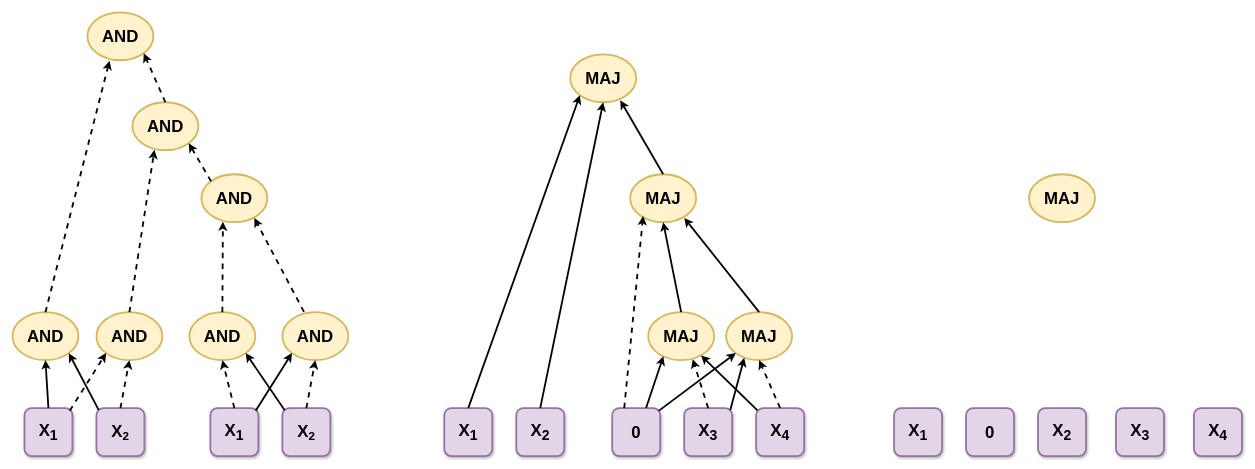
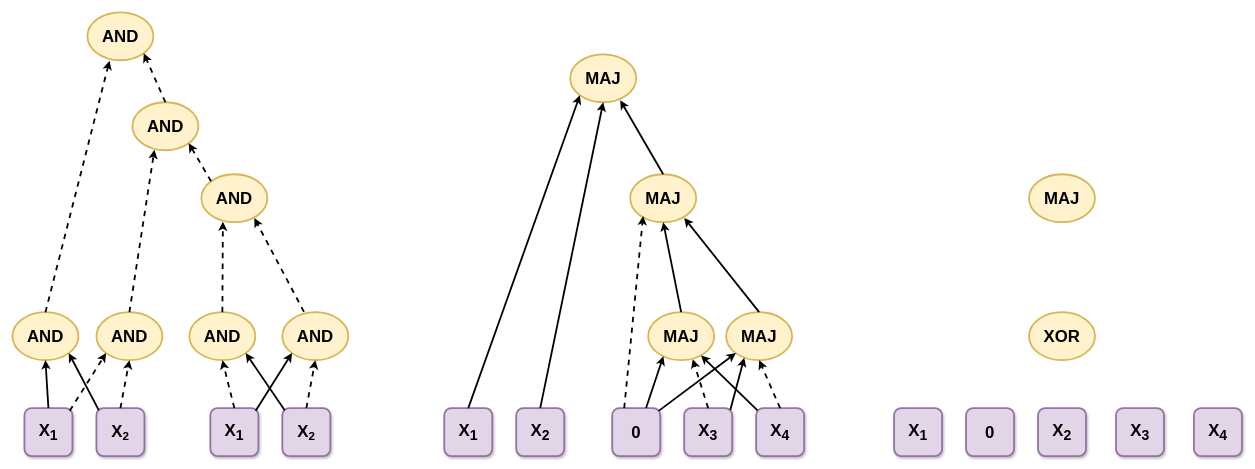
  <mxCell id="0" />
  <mxCell id="1" parent="0" />
  <mxCell id="2" value="&lt;font style=&quot;font-size: 28px;&quot;&gt;&lt;b&gt;X&lt;sub&gt;1&lt;/sub&gt;&lt;/b&gt;&lt;/font&gt;" style="rounded=1;whiteSpace=wrap;html=1;fillColor=#e1d5e7;strokeColor=#9673a6;shadow=1;strokeWidth=3;" vertex="1" parent="1"><mxGeometry x="40" y="680" width="80" height="80" as="geometry" /></mxCell>
  <mxCell id="3" value="&lt;font style=&quot;&quot;&gt;&lt;b style=&quot;&quot;&gt;&lt;span style=&quot;font-size: 28px;&quot;&gt;X&lt;/span&gt;&lt;span style=&quot;font-size: 23.333px;&quot;&gt;&lt;sub&gt;2&lt;/sub&gt;&lt;/span&gt;&lt;/b&gt;&lt;/font&gt;" style="rounded=1;whiteSpace=wrap;html=1;fillColor=#e1d5e7;strokeColor=#9673a6;shadow=1;strokeWidth=3;" vertex="1" parent="1"><mxGeometry x="160" y="680" width="80" height="80" as="geometry" /></mxCell>
  <mxCell id="4" value="&lt;font style=&quot;font-size: 28px;&quot;&gt;&lt;b&gt;X&lt;sub&gt;1&lt;/sub&gt;&lt;/b&gt;&lt;/font&gt;" style="rounded=1;whiteSpace=wrap;html=1;fillColor=#e1d5e7;strokeColor=#9673a6;shadow=1;strokeWidth=3;" vertex="1" parent="1"><mxGeometry x="740" y="680" width="80" height="80" as="geometry" /></mxCell>
  <mxCell id="5" value="&lt;font style=&quot;font-size: 28px;&quot;&gt;&lt;b&gt;X&lt;sub&gt;2&lt;/sub&gt;&lt;/b&gt;&lt;/font&gt;" style="rounded=1;whiteSpace=wrap;html=1;fillColor=#e1d5e7;strokeColor=#9673a6;shadow=1;strokeWidth=3;" vertex="1" parent="1"><mxGeometry x="860" y="680" width="80" height="80" as="geometry" /></mxCell>
  <mxCell id="6" value="&lt;font style=&quot;font-size: 28px;&quot;&gt;&lt;b&gt;X&lt;sub&gt;3&lt;/sub&gt;&lt;/b&gt;&lt;/font&gt;" style="rounded=1;whiteSpace=wrap;html=1;fillColor=#e1d5e7;strokeColor=#9673a6;shadow=1;strokeWidth=3;" vertex="1" parent="1"><mxGeometry x="1140" y="680" width="80" height="80" as="geometry" /></mxCell>
  <mxCell id="7" value="&lt;font style=&quot;font-size: 28px;&quot;&gt;&lt;b&gt;X&lt;sub&gt;4&lt;/sub&gt;&lt;/b&gt;&lt;/font&gt;" style="rounded=1;whiteSpace=wrap;html=1;fillColor=#e1d5e7;strokeColor=#9673a6;shadow=1;strokeWidth=3;" vertex="1" parent="1"><mxGeometry x="1260" y="680" width="80" height="80" as="geometry" /></mxCell>
  <mxCell id="8" value="&lt;font style=&quot;font-size: 28px;&quot;&gt;&lt;b&gt;X&lt;sub&gt;1&lt;/sub&gt;&lt;/b&gt;&lt;/font&gt;" style="rounded=1;whiteSpace=wrap;html=1;fillColor=#e1d5e7;strokeColor=#9673a6;shadow=1;strokeWidth=3;" vertex="1" parent="1"><mxGeometry x="1490" y="680" width="80" height="80" as="geometry" /></mxCell>
  <mxCell id="9" value="&lt;font style=&quot;font-size: 28px;&quot;&gt;&lt;b&gt;X&lt;sub&gt;2&lt;/sub&gt;&lt;/b&gt;&lt;/font&gt;" style="rounded=1;whiteSpace=wrap;html=1;fillColor=#e1d5e7;strokeColor=#9673a6;shadow=1;strokeWidth=3;" vertex="1" parent="1"><mxGeometry x="1730" y="680" width="80" height="80" as="geometry" /></mxCell>
  <mxCell id="10" value="&lt;font style=&quot;font-size: 28px;&quot;&gt;&lt;b&gt;X&lt;sub&gt;3&lt;/sub&gt;&lt;/b&gt;&lt;/font&gt;" style="rounded=1;whiteSpace=wrap;html=1;fillColor=#e1d5e7;strokeColor=#9673a6;shadow=1;strokeWidth=3;" vertex="1" parent="1"><mxGeometry x="1860" y="680" width="80" height="80" as="geometry" /></mxCell>
  <mxCell id="11" value="&lt;font style=&quot;font-size: 28px;&quot;&gt;&lt;b&gt;X&lt;sub&gt;4&lt;/sub&gt;&lt;/b&gt;&lt;/font&gt;" style="rounded=1;whiteSpace=wrap;html=1;fillColor=#e1d5e7;strokeColor=#9673a6;shadow=1;strokeWidth=3;" vertex="1" parent="1"><mxGeometry x="1990" y="680" width="80" height="80" as="geometry" /></mxCell>
  <mxCell id="12" value="&lt;span style=&quot;font-size: 28px;&quot;&gt;&lt;b&gt;0&lt;/b&gt;&lt;/span&gt;" style="rounded=1;whiteSpace=wrap;html=1;fillColor=#e1d5e7;strokeColor=#9673a6;shadow=1;strokeWidth=3;" vertex="1" parent="1"><mxGeometry x="1020" y="680" width="80" height="80" as="geometry" /></mxCell>
  <mxCell id="13" value="&lt;font style=&quot;font-size: 28px;&quot;&gt;&lt;b&gt;AND&lt;/b&gt;&lt;/font&gt;" style="ellipse;whiteSpace=wrap;html=1;fillColor=#fff2cc;strokeColor=#d6b656;strokeWidth=3;" vertex="1" parent="1"><mxGeometry x="20" y="520" width="110" height="80" as="geometry" /></mxCell>
  <mxCell id="14" value="&lt;font style=&quot;font-size: 28px;&quot;&gt;&lt;b&gt;AND&lt;/b&gt;&lt;/font&gt;" style="ellipse;whiteSpace=wrap;html=1;fillColor=#fff2cc;strokeColor=#d6b656;strokeWidth=3;" vertex="1" parent="1"><mxGeometry x="160" y="520" width="110" height="80" as="geometry" /></mxCell>
  <mxCell id="15" value="&lt;font style=&quot;font-size: 28px;&quot;&gt;&lt;b&gt;AND&lt;/b&gt;&lt;/font&gt;" style="ellipse;whiteSpace=wrap;html=1;fillColor=#fff2cc;strokeColor=#d6b656;strokeWidth=3;" vertex="1" parent="1"><mxGeometry x="335" y="290" width="110" height="80" as="geometry" /></mxCell>
  <mxCell id="16" value="&lt;font style=&quot;font-size: 28px;&quot;&gt;&lt;b&gt;AND&lt;/b&gt;&lt;/font&gt;" style="ellipse;whiteSpace=wrap;html=1;fillColor=#fff2cc;strokeColor=#d6b656;strokeWidth=3;" vertex="1" parent="1"><mxGeometry x="220" y="170" width="110" height="80" as="geometry" /></mxCell>
  <mxCell id="17" value="&lt;font style=&quot;font-size: 28px;&quot;&gt;&lt;b&gt;AND&lt;/b&gt;&lt;/font&gt;" style="ellipse;whiteSpace=wrap;html=1;fillColor=#fff2cc;strokeColor=#d6b656;strokeWidth=3;" vertex="1" parent="1"><mxGeometry x="145" width="110" height="80" as="geometry" y="20" /></mxCell>
  <mxCell id="18" value="" style="endArrow=classic;html=1;rounded=0;strokeWidth=3;exitX=0.5;exitY=0;exitDx=0;exitDy=0;entryX=0.5;entryY=1;entryDx=0;entryDy=0;" edge="1" parent="1" source="2" target="13"><mxGeometry width="50" height="50" relative="1" as="geometry"><mxPoint x="430" y="610" as="sourcePoint" /><mxPoint x="480" y="560" as="targetPoint" /></mxGeometry></mxCell>
  <mxCell id="19" value="" style="endArrow=classic;html=1;rounded=0;strokeWidth=3;exitX=0.944;exitY=0.054;exitDx=0;exitDy=0;entryX=0;entryY=1;entryDx=0;entryDy=0;exitPerimeter=0;dashed=1;" edge="1" parent="1" source="2" target="14"><mxGeometry width="50" height="50" relative="1" as="geometry"><mxPoint x="90" y="690" as="sourcePoint" /><mxPoint x="55" y="610" as="targetPoint" /></mxGeometry></mxCell>
  <mxCell id="20" value="" style="endArrow=classic;html=1;rounded=0;strokeWidth=3;exitX=0.5;exitY=0;exitDx=0;exitDy=0;entryX=0.5;entryY=1;entryDx=0;entryDy=0;dashed=1;" edge="1" parent="1" source="3" target="14"><mxGeometry width="50" height="50" relative="1" as="geometry"><mxPoint x="90" y="690" as="sourcePoint" /><mxPoint x="55" y="610" as="targetPoint" /></mxGeometry></mxCell>
  <mxCell id="21" value="" style="endArrow=classic;html=1;rounded=0;strokeWidth=3;exitX=0.049;exitY=0.042;exitDx=0;exitDy=0;entryX=1;entryY=1;entryDx=0;entryDy=0;exitPerimeter=0;" edge="1" parent="1" source="3" target="13"><mxGeometry width="50" height="50" relative="1" as="geometry"><mxPoint x="210" y="690" as="sourcePoint" /><mxPoint x="235" y="610" as="targetPoint" /></mxGeometry></mxCell>
  <mxCell id="22" value="&lt;font style=&quot;font-size: 28px;&quot;&gt;&lt;b&gt;X&lt;sub&gt;1&lt;/sub&gt;&lt;/b&gt;&lt;/font&gt;" style="rounded=1;whiteSpace=wrap;html=1;fillColor=#e1d5e7;strokeColor=#9673a6;shadow=1;strokeWidth=3;" vertex="1" parent="1"><mxGeometry x="350" y="680" width="80" height="80" as="geometry" /></mxCell>
  <mxCell id="23" value="&lt;font style=&quot;&quot;&gt;&lt;b style=&quot;&quot;&gt;&lt;span style=&quot;font-size: 28px;&quot;&gt;X&lt;/span&gt;&lt;span style=&quot;font-size: 23.333px;&quot;&gt;&lt;sub&gt;2&lt;/sub&gt;&lt;/span&gt;&lt;/b&gt;&lt;/font&gt;" style="rounded=1;whiteSpace=wrap;html=1;fillColor=#e1d5e7;strokeColor=#9673a6;shadow=1;strokeWidth=3;" vertex="1" parent="1"><mxGeometry x="470" y="680" width="80" height="80" as="geometry" /></mxCell>
  <mxCell id="24" value="&lt;font style=&quot;font-size: 28px;&quot;&gt;&lt;b&gt;AND&lt;/b&gt;&lt;/font&gt;" style="ellipse;whiteSpace=wrap;html=1;fillColor=#fff2cc;strokeColor=#d6b656;strokeWidth=3;" vertex="1" parent="1"><mxGeometry x="315" y="520" width="110" height="80" as="geometry" /></mxCell>
  <mxCell id="25" value="&lt;font style=&quot;font-size: 28px;&quot;&gt;&lt;b&gt;AND&lt;/b&gt;&lt;/font&gt;" style="ellipse;whiteSpace=wrap;html=1;fillColor=#fff2cc;strokeColor=#d6b656;strokeWidth=3;" vertex="1" parent="1"><mxGeometry x="470" y="520" width="110" height="80" as="geometry" /></mxCell>
  <mxCell id="26" value="" style="endArrow=classic;html=1;rounded=0;strokeWidth=3;exitX=0.5;exitY=0;exitDx=0;exitDy=0;entryX=0.5;entryY=1;entryDx=0;entryDy=0;dashed=1;" edge="1" parent="1" source="22" target="24"><mxGeometry width="50" height="50" relative="1" as="geometry"><mxPoint x="740" y="610" as="sourcePoint" /><mxPoint x="790" y="560" as="targetPoint" /></mxGeometry></mxCell>
  <mxCell id="27" value="" style="endArrow=classic;html=1;rounded=0;strokeWidth=3;exitX=0.944;exitY=0.054;exitDx=0;exitDy=0;entryX=0;entryY=1;entryDx=0;entryDy=0;exitPerimeter=0;" edge="1" parent="1" source="22" target="25"><mxGeometry width="50" height="50" relative="1" as="geometry"><mxPoint x="400" y="690" as="sourcePoint" /><mxPoint x="365" y="610" as="targetPoint" /></mxGeometry></mxCell>
  <mxCell id="28" value="" style="endArrow=classic;html=1;rounded=0;strokeWidth=3;exitX=0.5;exitY=0;exitDx=0;exitDy=0;entryX=0.5;entryY=1;entryDx=0;entryDy=0;dashed=1;" edge="1" parent="1" source="23" target="25"><mxGeometry width="50" height="50" relative="1" as="geometry"><mxPoint x="400" y="690" as="sourcePoint" /><mxPoint x="365" y="610" as="targetPoint" /></mxGeometry></mxCell>
  <mxCell id="29" value="" style="endArrow=classic;html=1;rounded=0;strokeWidth=3;exitX=0.049;exitY=0.042;exitDx=0;exitDy=0;entryX=1;entryY=1;entryDx=0;entryDy=0;exitPerimeter=0;" edge="1" parent="1" source="23" target="24"><mxGeometry width="50" height="50" relative="1" as="geometry"><mxPoint x="520" y="690" as="sourcePoint" /><mxPoint x="545" y="610" as="targetPoint" /></mxGeometry></mxCell>
  <mxCell id="30" value="" style="endArrow=classic;html=1;rounded=0;strokeWidth=3;exitX=0.328;exitY=-0.007;exitDx=0;exitDy=0;entryX=0.802;entryY=0.914;entryDx=0;entryDy=0;dashed=1;entryPerimeter=0;exitPerimeter=0;" edge="1" parent="1" source="25" target="15"><mxGeometry width="50" height="50" relative="1" as="geometry"><mxPoint x="210" y="690" as="sourcePoint" /><mxPoint x="235" y="610" as="targetPoint" /></mxGeometry></mxCell>
  <mxCell id="31" value="" style="endArrow=classic;html=1;rounded=0;strokeWidth=3;exitX=0.5;exitY=0;exitDx=0;exitDy=0;entryX=0.326;entryY=0.989;entryDx=0;entryDy=0;dashed=1;entryPerimeter=0;" edge="1" parent="1" source="24" target="15"><mxGeometry width="50" height="50" relative="1" as="geometry"><mxPoint x="566" y="529" as="sourcePoint" /><mxPoint x="478" y="373" as="targetPoint" /></mxGeometry></mxCell>
  <mxCell id="32" value="" style="endArrow=classic;html=1;rounded=0;strokeWidth=3;exitX=0.5;exitY=0;exitDx=0;exitDy=0;entryX=0.334;entryY=0.989;entryDx=0;entryDy=0;dashed=1;entryPerimeter=0;" edge="1" parent="1" source="14" target="16"><mxGeometry width="50" height="50" relative="1" as="geometry"><mxPoint x="405" y="530" as="sourcePoint" /><mxPoint x="426" y="379" as="targetPoint" /></mxGeometry></mxCell>
  <mxCell id="33" value="" style="endArrow=classic;html=1;rounded=0;strokeWidth=3;exitX=0.5;exitY=0;exitDx=0;exitDy=0;entryX=0.335;entryY=1.01;entryDx=0;entryDy=0;dashed=1;entryPerimeter=0;" edge="1" parent="1" source="13" target="17"><mxGeometry width="50" height="50" relative="1" as="geometry"><mxPoint x="415" y="540" as="sourcePoint" /><mxPoint x="436" y="389" as="targetPoint" /></mxGeometry></mxCell>
  <mxCell id="34" value="" style="endArrow=classic;html=1;rounded=0;strokeWidth=3;entryX=1;entryY=1;entryDx=0;entryDy=0;dashed=1;exitX=0;exitY=0;exitDx=0;exitDy=0;" edge="1" parent="1" source="15" target="16"><mxGeometry width="50" height="50" relative="1" as="geometry"><mxPoint x="410" y="290" as="sourcePoint" /><mxPoint x="426" y="379" as="targetPoint" /></mxGeometry></mxCell>
  <mxCell id="35" value="" style="endArrow=classic;html=1;rounded=0;strokeWidth=3;exitX=0.5;exitY=0;exitDx=0;exitDy=0;entryX=1;entryY=1;entryDx=0;entryDy=0;dashed=1;" edge="1" parent="1" source="16" target="17"><mxGeometry width="50" height="50" relative="1" as="geometry"><mxPoint x="415" y="540" as="sourcePoint" /><mxPoint x="436" y="389" as="targetPoint" /></mxGeometry></mxCell>
  <mxCell id="36" value="&lt;font style=&quot;font-size: 28px;&quot;&gt;&lt;b&gt;MAJ&lt;/b&gt;&lt;/font&gt;&lt;span style=&quot;color: rgba(0, 0, 0, 0); font-family: monospace; font-size: 0px; text-align: start; text-wrap: nowrap;&quot;&gt;%3CmxGraphModel%3E%3Croot%3E%3CmxCell%20id%3D%220%22%2F%3E%3CmxCell%20id%3D%221%22%20parent%3D%220%22%2F%3E%3CmxCell%20id%3D%222%22%20value%3D%22%26lt%3Bfont%20style%3D%26quot%3Bfont-size%3A%2028px%3B%26quot%3B%26gt%3B%26lt%3Bb%26gt%3BAND%26lt%3B%2Fb%26gt%3B%26lt%3B%2Ffont%26gt%3B%22%20style%3D%22ellipse%3BwhiteSpace%3Dwrap%3Bhtml%3D1%3BfillColor%3D%23fff2cc%3BstrokeColor%3D%23d6b656%3BstrokeWidth%3D3%3B%22%20vertex%3D%221%22%20parent%3D%221%22%3E%3CmxGeometry%20x%3D%22-265%22%20y%3D%22500%22%20width%3D%22110%22%20height%3D%2280%22%20as%3D%22geometry%22%2F%3E%3C%2FmxCell%3E%3C%2Froot%3E%3C%2FmxGraphModel%3E&lt;/span&gt;" style="ellipse;whiteSpace=wrap;html=1;fillColor=#fff2cc;strokeColor=#d6b656;strokeWidth=3;" vertex="1" parent="1"><mxGeometry x="1080" y="520" width="110" height="80" as="geometry" /></mxCell>
  <mxCell id="37" value="&lt;font style=&quot;font-size: 28px;&quot;&gt;&lt;b&gt;MAJ&lt;/b&gt;&lt;/font&gt;&lt;span style=&quot;color: rgba(0, 0, 0, 0); font-family: monospace; font-size: 0px; text-align: start; text-wrap: nowrap;&quot;&gt;%3CmxGraphModel%3E%3Croot%3E%3CmxCell%20id%3D%220%22%2F%3E%3CmxCell%20id%3D%221%22%20parent%3D%220%22%2F%3E%3CmxCell%20id%3D%222%22%20value%3D%22%26lt%3Bfont%20style%3D%26quot%3Bfont-size%3A%2028px%3B%26quot%3B%26gt%3B%26lt%3Bb%26gt%3BAND%26lt%3B%2Fb%26gt%3B%26lt%3B%2Ffont%26gt%3B%22%20style%3D%22ellipse%3BwhiteSpace%3Dwrap%3Bhtml%3D1%3BfillColor%3D%23fff2cc%3BstrokeColor%3D%23d6b656%3BstrokeWidth%3D3%3B%22%20vertex%3D%221%22%20parent%3D%221%22%3E%3CmxGeometry%20x%3D%22-265%22%20y%3D%22500%22%20width%3D%22110%22%20height%3D%2280%22%20as%3D%22geometry%22%2F%3E%3C%2FmxCell%3E%3C%2Froot%3E%3C%2FmxGraphModel%3E&lt;/span&gt;" style="ellipse;whiteSpace=wrap;html=1;fillColor=#fff2cc;strokeColor=#d6b656;strokeWidth=3;" vertex="1" parent="1"><mxGeometry x="1210" y="520" width="110" height="80" as="geometry" /></mxCell>
  <mxCell id="38" value="&lt;font style=&quot;font-size: 28px;&quot;&gt;&lt;b&gt;MAJ&lt;/b&gt;&lt;/font&gt;&lt;span style=&quot;color: rgba(0, 0, 0, 0); font-family: monospace; font-size: 0px; text-align: start; text-wrap: nowrap;&quot;&gt;%3CmxGraphModel%3E%3Croot%3E%3CmxCell%20id%3D%220%22%2F%3E%3CmxCell%20id%3D%221%22%20parent%3D%220%22%2F%3E%3CmxCell%20id%3D%222%22%20value%3D%22%26lt%3Bfont%20style%3D%26quot%3Bfont-size%3A%2028px%3B%26quot%3B%26gt%3B%26lt%3Bb%26gt%3BAND%26lt%3B%2Fb%26gt%3B%26lt%3B%2Ffont%26gt%3B%22%20style%3D%22ellipse%3BwhiteSpace%3Dwrap%3Bhtml%3D1%3BfillColor%3D%23fff2cc%3BstrokeColor%3D%23d6b656%3BstrokeWidth%3D3%3B%22%20vertex%3D%221%22%20parent%3D%221%22%3E%3CmxGeometry%20x%3D%22-265%22%20y%3D%22500%22%20width%3D%22110%22%20height%3D%2280%22%20as%3D%22geometry%22%2F%3E%3C%2FmxCell%3E%3C%2Froot%3E%3C%2FmxGraphModel%3E&lt;/span&gt;" style="ellipse;whiteSpace=wrap;html=1;fillColor=#fff2cc;strokeColor=#d6b656;strokeWidth=3;" vertex="1" parent="1"><mxGeometry x="1050" y="290" width="110" height="80" as="geometry" /></mxCell>
  <mxCell id="39" value="&lt;font style=&quot;font-size: 28px;&quot;&gt;&lt;b&gt;MAJ&lt;/b&gt;&lt;/font&gt;&lt;span style=&quot;color: rgba(0, 0, 0, 0); font-family: monospace; font-size: 0px; text-align: start; text-wrap: nowrap;&quot;&gt;%3CmxGraphModel%3E%3Croot%3E%3CmxCell%20id%3D%220%22%2F%3E%3CmxCell%20id%3D%221%22%20parent%3D%220%22%2F%3E%3CmxCell%20id%3D%222%22%20value%3D%22%26lt%3Bfont%20style%3D%26quot%3Bfont-size%3A%2028px%3B%26quot%3B%26gt%3B%26lt%3Bb%26gt%3BAND%26lt%3B%2Fb%26gt%3B%26lt%3B%2Ffont%26gt%3B%22%20style%3D%22ellipse%3BwhiteSpace%3Dwrap%3Bhtml%3D1%3BfillColor%3D%23fff2cc%3BstrokeColor%3D%23d6b656%3BstrokeWidth%3D3%3B%22%20vertex%3D%221%22%20parent%3D%221%22%3E%3CmxGeometry%20x%3D%22-265%22%20y%3D%22500%22%20width%3D%22110%22%20height%3D%2280%22%20as%3D%22geometry%22%2F%3E%3C%2FmxCell%3E%3C%2Froot%3E%3C%2FmxGraphModel%3E&lt;/span&gt;" style="ellipse;whiteSpace=wrap;html=1;fillColor=#fff2cc;strokeColor=#d6b656;strokeWidth=3;" vertex="1" parent="1"><mxGeometry x="950" y="90" width="110" height="80" as="geometry" /></mxCell>
  <mxCell id="40" value="" style="endArrow=classic;html=1;rounded=0;strokeWidth=3;entryX=0;entryY=1;entryDx=0;entryDy=0;exitX=0.969;exitY=0.057;exitDx=0;exitDy=0;exitPerimeter=0;" edge="1" parent="1" source="12" target="37"><mxGeometry width="50" height="50" relative="1" as="geometry"><mxPoint x="1100" y="680" as="sourcePoint" /><mxPoint x="496" y="598" as="targetPoint" /></mxGeometry></mxCell>
  <mxCell id="41" value="" style="endArrow=classic;html=1;rounded=0;strokeWidth=3;entryX=0.23;entryY=0.918;entryDx=0;entryDy=0;exitX=0.706;exitY=-0.004;exitDx=0;exitDy=0;exitPerimeter=0;entryPerimeter=0;" edge="1" parent="1" source="12" target="36"><mxGeometry width="50" height="50" relative="1" as="geometry"><mxPoint x="1108" y="695" as="sourcePoint" /><mxPoint x="1276" y="598" as="targetPoint" /></mxGeometry></mxCell>
  <mxCell id="42" value="" style="endArrow=classic;html=1;rounded=0;strokeWidth=3;entryX=0.196;entryY=0.871;entryDx=0;entryDy=0;exitX=0.25;exitY=0;exitDx=0;exitDy=0;entryPerimeter=0;dashed=1;" edge="1" parent="1" source="12" target="38"><mxGeometry width="50" height="50" relative="1" as="geometry"><mxPoint x="1118" y="705" as="sourcePoint" /><mxPoint x="1286" y="608" as="targetPoint" /></mxGeometry></mxCell>
  <mxCell id="43" value="" style="endArrow=classic;html=1;rounded=0;strokeWidth=3;entryX=0.675;entryY=0.979;entryDx=0;entryDy=0;exitX=0.5;exitY=0;exitDx=0;exitDy=0;entryPerimeter=0;dashed=1;" edge="1" parent="1" source="6" target="36"><mxGeometry width="50" height="50" relative="1" as="geometry"><mxPoint x="1086" y="690" as="sourcePoint" /><mxPoint x="1115" y="603" as="targetPoint" /></mxGeometry></mxCell>
  <mxCell id="44" value="" style="endArrow=classic;html=1;rounded=0;strokeWidth=3;exitX=0.961;exitY=0.037;exitDx=0;exitDy=0;exitPerimeter=0;entryX=0.274;entryY=0.951;entryDx=0;entryDy=0;entryPerimeter=0;" edge="1" parent="1" source="6" target="37"><mxGeometry width="50" height="50" relative="1" as="geometry"><mxPoint x="1086" y="690" as="sourcePoint" /><mxPoint x="1290" y="597" as="targetPoint" /></mxGeometry></mxCell>
  <mxCell id="45" value="" style="endArrow=classic;html=1;rounded=0;strokeWidth=3;entryX=0.5;entryY=1;entryDx=0;entryDy=0;exitX=0.5;exitY=0;exitDx=0;exitDy=0;dashed=1;" edge="1" parent="1" source="7" target="37"><mxGeometry width="50" height="50" relative="1" as="geometry"><mxPoint x="1326" y="682" as="sourcePoint" /><mxPoint x="1300" y="600" as="targetPoint" /></mxGeometry></mxCell>
  <mxCell id="46" value="" style="endArrow=classic;html=1;rounded=0;strokeWidth=3;exitX=0.028;exitY=0.047;exitDx=0;exitDy=0;exitPerimeter=0;" edge="1" parent="1" source="7" target="36"><mxGeometry width="50" height="50" relative="1" as="geometry"><mxPoint x="1310" y="690" as="sourcePoint" /><mxPoint x="1310" y="610" as="targetPoint" /></mxGeometry></mxCell>
  <mxCell id="47" value="" style="endArrow=classic;html=1;rounded=0;strokeWidth=3;exitX=0.5;exitY=0;exitDx=0;exitDy=0;entryX=0.5;entryY=1;entryDx=0;entryDy=0;" edge="1" parent="1" source="36" target="38"><mxGeometry width="50" height="50" relative="1" as="geometry"><mxPoint x="1272" y="694" as="sourcePoint" /><mxPoint x="1178" y="602" as="targetPoint" /></mxGeometry></mxCell>
  <mxCell id="48" value="" style="endArrow=classic;html=1;rounded=0;strokeWidth=3;exitX=0.5;exitY=0;exitDx=0;exitDy=0;entryX=0.819;entryY=0.91;entryDx=0;entryDy=0;entryPerimeter=0;" edge="1" parent="1" source="37" target="38"><mxGeometry width="50" height="50" relative="1" as="geometry"><mxPoint x="1282" y="704" as="sourcePoint" /><mxPoint x="1188" y="612" as="targetPoint" /></mxGeometry></mxCell>
  <mxCell id="49" value="" style="endArrow=classic;html=1;rounded=0;strokeWidth=3;exitX=0.5;exitY=0;exitDx=0;exitDy=0;entryX=0.5;entryY=1;entryDx=0;entryDy=0;" edge="1" parent="1" source="5" target="39"><mxGeometry width="50" height="50" relative="1" as="geometry"><mxPoint x="1292" y="714" as="sourcePoint" /><mxPoint x="1198" y="622" as="targetPoint" /></mxGeometry></mxCell>
  <mxCell id="50" value="" style="endArrow=classic;html=1;rounded=0;strokeWidth=3;exitX=0.5;exitY=0;exitDx=0;exitDy=0;entryX=0;entryY=1;entryDx=0;entryDy=0;" edge="1" parent="1" source="4" target="39"><mxGeometry width="50" height="50" relative="1" as="geometry"><mxPoint x="910" y="690" as="sourcePoint" /><mxPoint x="1015" y="180" as="targetPoint" /></mxGeometry></mxCell>
  <mxCell id="51" value="" style="endArrow=classic;html=1;rounded=0;strokeWidth=3;exitX=0.5;exitY=0;exitDx=0;exitDy=0;entryX=0.758;entryY=0.958;entryDx=0;entryDy=0;entryPerimeter=0;" edge="1" parent="1" source="38" target="39"><mxGeometry width="50" height="50" relative="1" as="geometry"><mxPoint x="1145" y="530" as="sourcePoint" /><mxPoint x="1115" y="380" as="targetPoint" /></mxGeometry></mxCell>
  <mxCell id="52" value="&lt;span style=&quot;font-size: 28px;&quot;&gt;&lt;b&gt;0&lt;/b&gt;&lt;/span&gt;" style="rounded=1;whiteSpace=wrap;html=1;fillColor=#e1d5e7;strokeColor=#9673a6;shadow=1;strokeWidth=3;" vertex="1" parent="1"><mxGeometry x="1610" y="680" width="80" height="80" as="geometry" /></mxCell>
+ <mxCell id="53" value="&lt;span style=&quot;font-size: 28px;&quot;&gt;&lt;b&gt;XOR&lt;/b&gt;&lt;/span&gt;" style="ellipse;whiteSpace=wrap;html=1;fillColor=#fff2cc;strokeColor=#d6b656;strokeWidth=3;" vertex="1" parent="1"><mxGeometry x="1715" y="520" width="110" height="80" as="geometry" /></mxCell>
  <mxCell id="54" value="&lt;font style=&quot;font-size: 28px;&quot;&gt;&lt;b&gt;MAJ&lt;/b&gt;&lt;/font&gt;&lt;span style=&quot;color: rgba(0, 0, 0, 0); font-family: monospace; font-size: 0px; text-align: start; text-wrap: nowrap;&quot;&gt;%3CmxGraphModel%3E%3Croot%3E%3CmxCell%20id%3D%220%22%2F%3E%3CmxCell%20id%3D%221%22%20parent%3D%220%22%2F%3E%3CmxCell%20id%3D%222%22%20value%3D%22%26lt%3Bfont%20style%3D%26quot%3Bfont-size%3A%2028px%3B%26quot%3B%26gt%3B%26lt%3Bb%26gt%3BAND%26lt%3B%2Fb%26gt%3B%26lt%3B%2Ffont%26gt%3B%22%20style%3D%22ellipse%3BwhiteSpace%3Dwrap%3Bhtml%3D1%3BfillColor%3D%23fff2cc%3BstrokeColor%3D%23d6b656%3BstrokeWidth%3D3%3B%22%20vertex%3D%221%22%20parent%3D%221%22%3E%3CmxGeometry%20x%3D%22-265%22%20y%3D%22500%22%20width%3D%22110%22%20height%3D%2280%22%20as%3D%22geometry%22%2F%3E%3C%2FmxCell%3E%3C%2Froot%3E%3C%2FmxGraphModel%3E&lt;/span&gt;" style="ellipse;whiteSpace=wrap;html=1;fillColor=#fff2cc;strokeColor=#d6b656;strokeWidth=3;" vertex="1" parent="1"><mxGeometry x="1715" y="290" width="110" height="80" as="geometry" /></mxCell>
